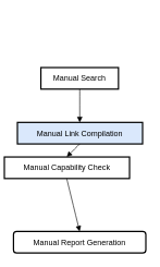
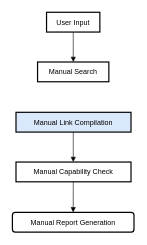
  <mxCell id="0" />
  <mxCell id="1" parent="0" />
+ <mxCell id="2" value="User Input" style="whiteSpace=wrap;strokeWidth=2;" vertex="1" parent="1"><mxGeometry x="77" y="20" width="89" height="33" as="geometry" /></mxCell>
  <mxCell id="3" value="Manual Search" style="whiteSpace=wrap;strokeWidth=2;" vertex="1" parent="1"><mxGeometry x="62" y="103" width="119" height="33" as="geometry" /></mxCell>
  <mxCell id="4" value="Manual Link Compilation" style="whiteSpace=wrap;strokeWidth=2;fillColor=#dae8fc;" vertex="1" parent="1"><mxGeometry x="26" y="187" width="192" height="33" as="geometry" /></mxCell>
- <mxCell id="5" value="Manual Capability Check" style="whiteSpace=wrap;strokeWidth=2;" vertex="1" parent="1"><mxGeometry x="6" y="240" width="192" height="33" as="geometry" /></mxCell>
+ <mxCell id="5" value="Manual Capability Check" style="whiteSpace=wrap;strokeWidth=2;" vertex="1" parent="1"><mxGeometry x="26" y="270" width="192" height="33" as="geometry" /></mxCell>
  <mxCell id="6" value="Manual Report Generation" style="whiteSpace=wrap;strokeWidth=2;rounded=1;" vertex="1" parent="1"><mxGeometry x="20" y="354" width="203" height="33" as="geometry" /></mxCell>
- <mxCell id="8" value="" style="curved=1;startArrow=none;endArrow=block;exitX=0.501;exitY=1.024;entryX=0.498;entryY=-0.006;rounded=0;" edge="1" parent="1" source="3" target="4"><mxGeometry relative="1" as="geometry"><Array as="points" /></mxGeometry></mxCell>
+ <mxCell id="7" value="" style="curved=1;startArrow=none;endArrow=block;exitX=0.501;exitY=1.012;entryX=0.501;entryY=0.012;rounded=0;" edge="1" parent="1" source="2" target="3"><mxGeometry relative="1" as="geometry"><Array as="points" /></mxGeometry></mxCell>
  <mxCell id="9" value="" style="curved=1;startArrow=none;endArrow=block;exitX=0.498;exitY=1.006;entryX=0.498;entryY=0.006;rounded=0;" edge="1" parent="1" source="4" target="5"><mxGeometry relative="1" as="geometry"><Array as="points" /></mxGeometry></mxCell>
  <mxCell id="10" value="" style="curved=1;startArrow=none;endArrow=block;exitX=0.498;exitY=1.018;entryX=0.5;entryY=-0.012;rounded=0;" edge="1" parent="1" source="5" target="6"><mxGeometry relative="1" as="geometry"><Array as="points" /></mxGeometry></mxCell>
